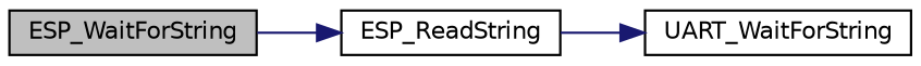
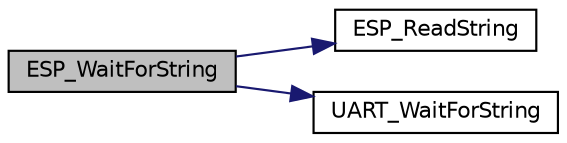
  digraph {
    rankdir=LR
    node [color=black fillcolor=white fontname=Helvetica fontsize=10 shape=record style=filled]
    edge [color=midnightblue fontname=Helvetica fontsize=10 labelfontname=Helvetica labelfontsize=10 style=solid]
    n1 [fillcolor=grey75 fontcolor=black height=0.2 label=ESP_WaitForString width=0.4]
    n2 [height=0.2 label=ESP_ReadString width=0.4]
    n3 [height=0.2 label=UART_WaitForString width=0.4]
    n1 -> n2
-   n2 -> n3
+   n1 -> n3
  }
